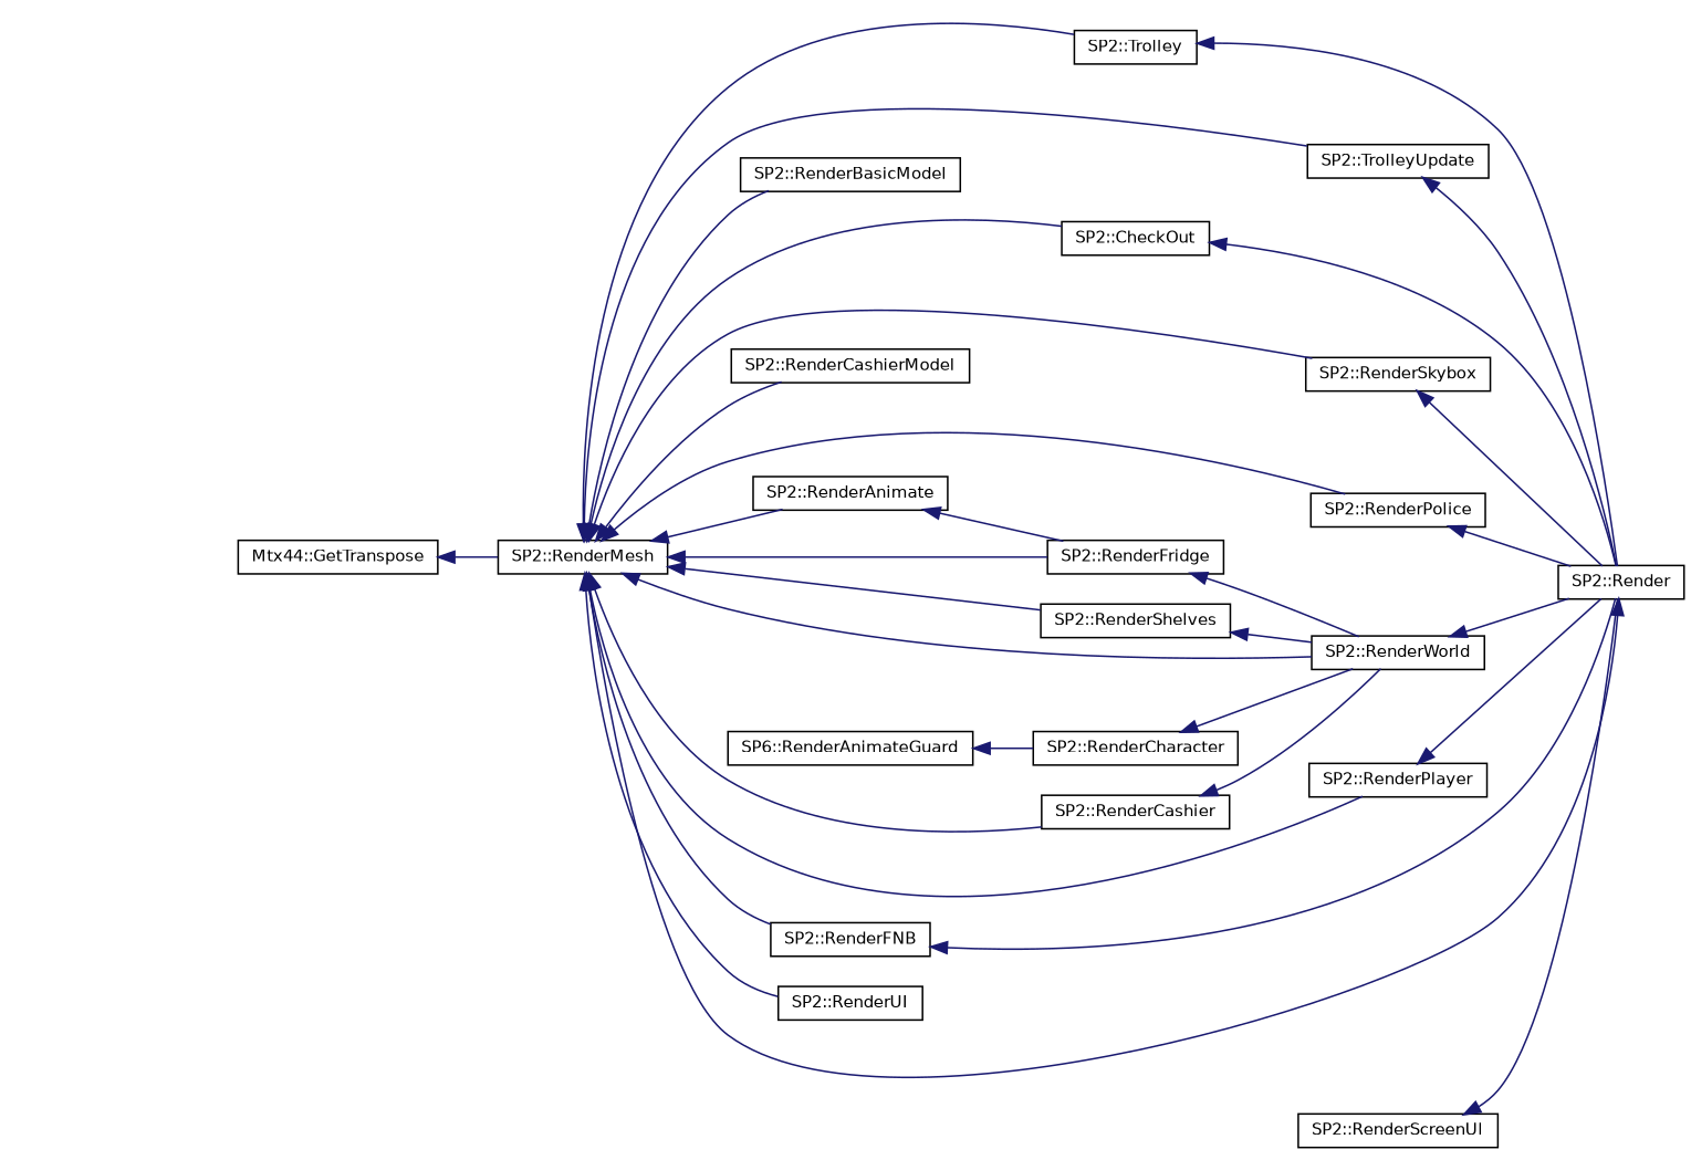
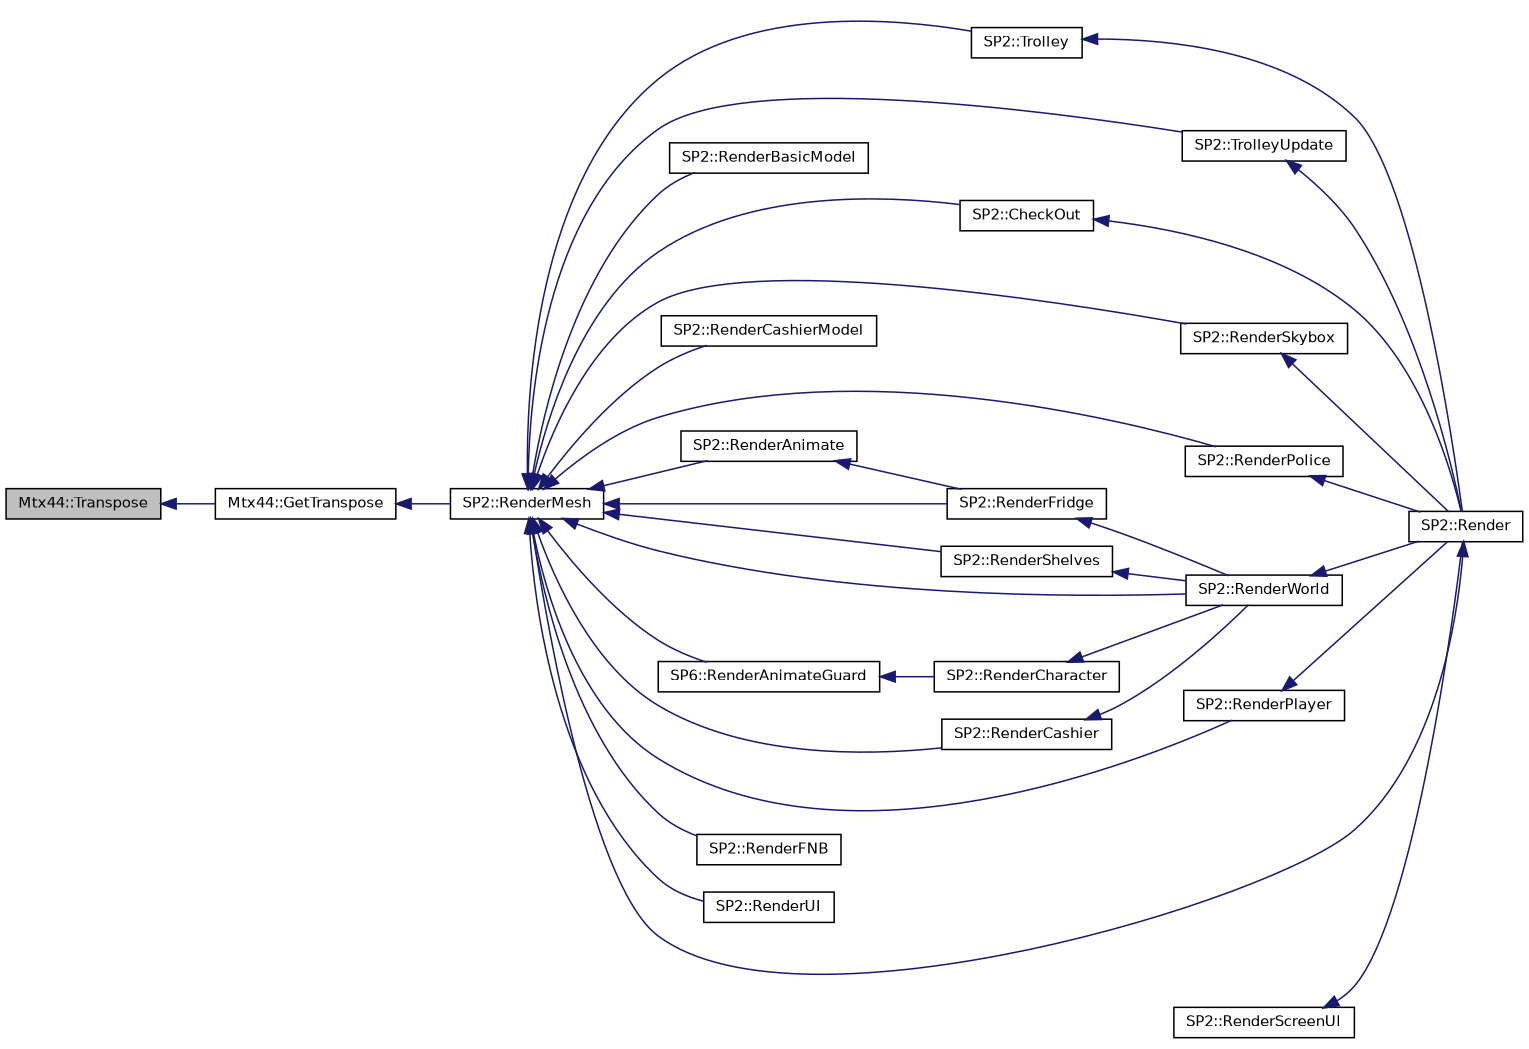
  digraph {
    rankdir=LR
    node [color=black fontname=Helvetica fontsize=10 shape=record]
    edge [color=midnightblue dir=back fontname=Helvetica fontsize=10 labelfontname=Helvetica labelfontsize=10 style=solid]
+   n1 [fillcolor=grey75 fontcolor=black height=0.2 label="Mtx44::Transpose" style=filled width=0.4]
    n2 [height=0.2 label="Mtx44::GetTranspose" width=0.4]
    n3 [height=0.2 label="SP2::RenderMesh" width=0.4]
    n4 [height=0.2 label="SP2::Trolley" width=0.4]
    n5 [height=0.2 label="SP2::TrolleyUpdate" width=0.4]
    n6 [height=0.2 label="SP2::RenderBasicModel" width=0.4]
    n7 [height=0.2 label="SP2::CheckOut" width=0.4]
    n8 [height=0.2 label="SP2::RenderSkybox" width=0.4]
    n9 [height=0.2 label="SP2::RenderCashierModel" width=0.4]
    n10 [height=0.2 label="SP2::RenderWorld" width=0.4]
    n11 [height=0.2 label="SP2::RenderPolice" width=0.4]
    n12 [height=0.2 label="SP2::RenderCashier" width=0.4]
    n13 [height=0.2 label="SP2::RenderFridge" width=0.4]
    n14 [height=0.2 label="SP2::RenderShelves" width=0.4]
    n15 [height=0.2 label="SP6::RenderAnimateGuard" width=0.4]
    n16 [height=0.2 label="SP2::RenderAnimate" width=0.4]
    n17 [height=0.2 label="SP2::RenderPlayer" width=0.4]
    n18 [height=0.2 label="SP2::RenderFNB" width=0.4]
    n19 [height=0.2 label="SP2::RenderUI" width=0.4]
    n20 [height=0.2 label="SP2::Render" width=0.4]
    n21 [height=0.2 label="SP2::RenderCharacter" width=0.4]
    n22 [height=0.2 label="SP2::RenderScreenUI" width=0.4]
+   n1 -> n2
    n2 -> n3
    n3 -> n4
    n3 -> n5
    n3 -> n6
    n3 -> n7
    n3 -> n8
    n3 -> n9
    n3 -> n10
    n3 -> n11
    n3 -> n12
    n3 -> n13
    n3 -> n14
+   n3 -> n15
    n3 -> n16
    n3 -> n17
    n3 -> n18
    n3 -> n19
    n4 -> n20
    n5 -> n20
    n7 -> n20
    n8 -> n20
    n10 -> n20
    n11 -> n20
    n12 -> n10
    n13 -> n10
    n14 -> n10
    n15 -> n21
    n16 -> n13
    n17 -> n20
-   n18 -> n20
    n20 -> n3
    n21 -> n10
    n22 -> n20
  }
